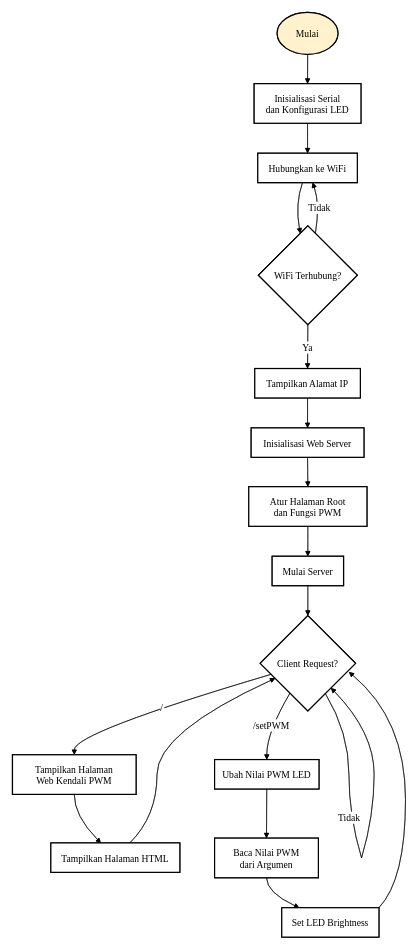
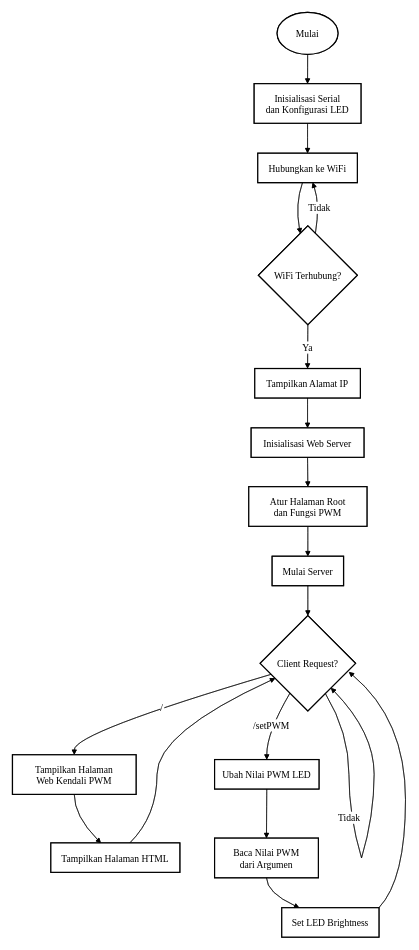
  <mxCell id="0" />
  <mxCell id="1" parent="0" />
  <mxCell id="2" value="Inisialisasi Serial &#10;dan Konfigurasi LED" style="rounded=0;arcSize=40;strokeWidth=2;fontFamily=Comic Sans MS;fontSize=16;" vertex="1" parent="1"><mxGeometry x="423" y="139" width="178" height="66" as="geometry" /></mxCell>
  <mxCell id="3" value="Hubungkan ke WiFi" style="rounded=0;arcSize=40;strokeWidth=2;fontFamily=Comic Sans MS;fontSize=16;" vertex="1" parent="1"><mxGeometry x="429" y="255" width="166" height="49" as="geometry" /></mxCell>
  <mxCell id="4" value="WiFi Terhubung?" style="rhombus;strokeWidth=2;whiteSpace=wrap;fontFamily=Comic Sans MS;fontSize=16;" vertex="1" parent="1"><mxGeometry x="430" y="376" width="165" height="165" as="geometry" /></mxCell>
  <mxCell id="5" value="Tampilkan Alamat IP" style="rounded=0;arcSize=40;strokeWidth=2;fontFamily=Comic Sans MS;fontSize=16;" vertex="1" parent="1"><mxGeometry x="424" y="614" width="176" height="49" as="geometry" /></mxCell>
  <mxCell id="6" value="Inisialisasi Web Server" style="rounded=0;arcSize=40;strokeWidth=2;fontFamily=Comic Sans MS;fontSize=16;" vertex="1" parent="1"><mxGeometry x="418" y="713" width="188" height="49" as="geometry" /></mxCell>
  <mxCell id="7" value="Atur Halaman Root &#10;dan Fungsi PWM" style="rounded=0;arcSize=40;strokeWidth=2;fontFamily=Comic Sans MS;fontSize=16;" vertex="1" parent="1"><mxGeometry x="414" y="811" width="197" height="66" as="geometry" /></mxCell>
  <mxCell id="8" value="Mulai Server" style="rounded=0;arcSize=40;strokeWidth=2;fontFamily=Comic Sans MS;fontSize=16;" vertex="1" parent="1"><mxGeometry x="453" y="927" width="119" height="49" as="geometry" /></mxCell>
  <mxCell id="9" value="Client Request?" style="rhombus;strokeWidth=2;whiteSpace=wrap;fontFamily=Comic Sans MS;fontSize=16;" vertex="1" parent="1"><mxGeometry x="433" y="1026" width="159" height="159" as="geometry" /></mxCell>
  <mxCell id="10" value="Tampilkan Halaman &#10;Web Kendali PWM" style="rounded=0;arcSize=40;strokeWidth=2;fontFamily=Comic Sans MS;fontSize=16;" vertex="1" parent="1"><mxGeometry x="20" y="1258" width="206" height="66" as="geometry" /></mxCell>
  <mxCell id="11" value="Ubah Nilai PWM LED" style="rounded=0;arcSize=40;strokeWidth=2;fontFamily=Comic Sans MS;fontSize=16;" vertex="1" parent="1"><mxGeometry x="357" y="1266" width="174" height="49" as="geometry" /></mxCell>
  <mxCell id="12" value="Tampilkan Halaman HTML" style="rounded=0;arcSize=40;strokeWidth=2;fontFamily=Comic Sans MS;fontSize=16;" vertex="1" parent="1"><mxGeometry x="84" y="1405" width="215" height="49" as="geometry" /></mxCell>
  <mxCell id="13" value="Baca Nilai PWM &#10;dari Argumen" style="rounded=0;arcSize=40;strokeWidth=2;fontFamily=Comic Sans MS;fontSize=16;" vertex="1" parent="1"><mxGeometry x="357" y="1397" width="173" height="66" as="geometry" /></mxCell>
  <mxCell id="14" value="Set LED Brightness" style="rounded=0;arcSize=40;strokeWidth=2;fontFamily=Comic Sans MS;fontSize=16;" vertex="1" parent="1"><mxGeometry x="469" y="1513" width="162" height="49" as="geometry" /></mxCell>
  <mxCell id="15" value="" style="whiteSpace=wrap;strokeWidth=2;fontFamily=Comic Sans MS;fontSize=16;" vertex="1" parent="1"><mxGeometry x="581" y="1291" as="geometry" /></mxCell>
  <mxCell id="16" value="" style="whiteSpace=wrap;strokeWidth=2;fontFamily=Comic Sans MS;fontSize=16;" vertex="1" parent="1"><mxGeometry x="602" y="1430" as="geometry" /></mxCell>
  <mxCell id="17" value="" style="curved=1;startArrow=none;endArrow=block;exitX=0.51;exitY=0.99;entryX=0.5;entryY=-0.01;rounded=0;fontFamily=Comic Sans MS;fontSize=16;" edge="1" parent="1" target="2"><mxGeometry relative="1" as="geometry"><Array as="points" /><mxPoint x="512.163" y="89" as="sourcePoint" /></mxGeometry></mxCell>
  <mxCell id="18" value="" style="curved=1;startArrow=none;endArrow=block;exitX=0.5;exitY=1;entryX=0.5;entryY=0;rounded=0;fontFamily=Comic Sans MS;fontSize=16;" edge="1" parent="1" source="2" target="3"><mxGeometry relative="1" as="geometry"><Array as="points" /></mxGeometry></mxCell>
  <mxCell id="19" value="" style="curved=1;startArrow=none;endArrow=block;exitX=0.45;exitY=0.99;entryX=0.41;entryY=0;rounded=0;fontFamily=Comic Sans MS;fontSize=16;" edge="1" parent="1" source="3" target="4"><mxGeometry relative="1" as="geometry"><Array as="points"><mxPoint x="491" y="340" /></Array></mxGeometry></mxCell>
  <mxCell id="20" value="Ya" style="curved=1;startArrow=none;endArrow=block;exitX=0.5;exitY=1;entryX=0.5;entryY=0;rounded=0;fontFamily=Comic Sans MS;fontSize=16;" edge="1" parent="1" source="4" target="5"><mxGeometry relative="1" as="geometry"><Array as="points" /></mxGeometry></mxCell>
  <mxCell id="21" value="Tidak" style="curved=1;startArrow=none;endArrow=block;exitX=0.59;exitY=0;entryX=0.55;entryY=0.99;rounded=0;fontFamily=Comic Sans MS;fontSize=16;" edge="1" parent="1" source="4" target="3"><mxGeometry relative="1" as="geometry"><Array as="points"><mxPoint x="533" y="340" /></Array></mxGeometry></mxCell>
  <mxCell id="22" value="" style="curved=1;startArrow=none;endArrow=block;exitX=0.5;exitY=0.99;entryX=0.5;entryY=-0.01;rounded=0;fontFamily=Comic Sans MS;fontSize=16;" edge="1" parent="1" source="5" target="6"><mxGeometry relative="1" as="geometry"><Array as="points" /></mxGeometry></mxCell>
  <mxCell id="23" value="" style="curved=1;startArrow=none;endArrow=block;exitX=0.5;exitY=0.98;entryX=0.5;entryY=0;rounded=0;fontFamily=Comic Sans MS;fontSize=16;" edge="1" parent="1" source="6" target="7"><mxGeometry relative="1" as="geometry"><Array as="points" /></mxGeometry></mxCell>
  <mxCell id="24" value="" style="curved=1;startArrow=none;endArrow=block;exitX=0.5;exitY=1.01;entryX=0.5;entryY=0.01;rounded=0;fontFamily=Comic Sans MS;fontSize=16;" edge="1" parent="1" source="7" target="8"><mxGeometry relative="1" as="geometry"><Array as="points" /></mxGeometry></mxCell>
  <mxCell id="25" value="" style="curved=1;startArrow=none;endArrow=block;exitX=0.5;exitY=1;entryX=0.5;entryY=0;rounded=0;fontFamily=Comic Sans MS;fontSize=16;" edge="1" parent="1" source="8" target="9"><mxGeometry relative="1" as="geometry"><Array as="points" /></mxGeometry></mxCell>
  <mxCell id="26" value="/" style="curved=1;startArrow=none;endArrow=block;exitX=0;exitY=0.65;entryX=0.5;entryY=-0.01;rounded=0;fontFamily=Comic Sans MS;fontSize=16;" edge="1" parent="1" source="9" target="10"><mxGeometry relative="1" as="geometry"><Array as="points"><mxPoint x="123" y="1221" /></Array></mxGeometry></mxCell>
  <mxCell id="27" value="/setPWM" style="curved=1;startArrow=none;endArrow=block;exitX=0.2;exitY=1;entryX=0.5;entryY=0.01;rounded=0;fontFamily=Comic Sans MS;fontSize=16;" edge="1" parent="1" source="9" target="11"><mxGeometry relative="1" as="geometry"><Array as="points"><mxPoint x="444" y="1221" /></Array></mxGeometry></mxCell>
  <mxCell id="28" value="" style="curved=1;startArrow=none;endArrow=none;exitX=0.79;exitY=1;entryX=-Infinity;entryY=-Infinity;rounded=0;fontFamily=Comic Sans MS;fontSize=16;" edge="1" parent="1" source="9" target="15"><mxGeometry relative="1" as="geometry"><Array as="points"><mxPoint x="581" y="1221" /></Array></mxGeometry></mxCell>
  <mxCell id="29" value="Tidak" style="curved=1;startArrow=none;endArrow=none;exitX=-Infinity;exitY=-Infinity;entryX=-Infinity;entryY=-Infinity;rounded=0;fontFamily=Comic Sans MS;fontSize=16;" edge="1" parent="1" source="15" target="16"><mxGeometry relative="1" as="geometry"><Array as="points"><mxPoint x="581" y="1360" /></Array></mxGeometry></mxCell>
  <mxCell id="30" value="" style="curved=1;startArrow=none;endArrow=block;exitX=-Infinity;exitY=-Infinity;entryX=0.97;entryY=1;rounded=0;fontFamily=Comic Sans MS;fontSize=16;" edge="1" parent="1" source="16" target="9"><mxGeometry relative="1" as="geometry"><Array as="points"><mxPoint x="623" y="1360" /><mxPoint x="623" y="1221" /></Array></mxGeometry></mxCell>
  <mxCell id="31" value="" style="curved=1;startArrow=none;endArrow=block;exitX=0.5;exitY=1;entryX=0.39;entryY=0.01;rounded=0;fontFamily=Comic Sans MS;fontSize=16;" edge="1" parent="1" source="10" target="12"><mxGeometry relative="1" as="geometry"><Array as="points"><mxPoint x="123" y="1360" /></Array></mxGeometry></mxCell>
  <mxCell id="32" value="" style="curved=1;startArrow=none;endArrow=block;exitX=0.61;exitY=0.01;entryX=0;entryY=0.73;rounded=0;fontFamily=Comic Sans MS;fontSize=16;" edge="1" parent="1" source="12" target="9"><mxGeometry relative="1" as="geometry"><Array as="points"><mxPoint x="261" y="1360" /><mxPoint x="261" y="1221" /></Array></mxGeometry></mxCell>
  <mxCell id="33" value="" style="curved=1;startArrow=none;endArrow=block;exitX=0.5;exitY=1;entryX=0.5;entryY=-0.01;rounded=0;fontFamily=Comic Sans MS;fontSize=16;" edge="1" parent="1" source="11" target="13"><mxGeometry relative="1" as="geometry"><Array as="points" /></mxGeometry></mxCell>
  <mxCell id="34" value="" style="curved=1;startArrow=none;endArrow=block;exitX=0.5;exitY=1;entryX=0.18;entryY=0;rounded=0;fontFamily=Comic Sans MS;fontSize=16;" edge="1" parent="1" source="13" target="14"><mxGeometry relative="1" as="geometry"><Array as="points"><mxPoint x="444" y="1488" /></Array></mxGeometry></mxCell>
  <mxCell id="35" value="" style="curved=1;startArrow=none;endArrow=block;exitX=1;exitY=0;entryX=1;entryY=0.92;rounded=0;fontFamily=Comic Sans MS;fontSize=16;exitDx=0;exitDy=0;" edge="1" parent="1" source="14"><mxGeometry relative="1" as="geometry"><Array as="points"><mxPoint x="675.29" y="1466.21" /><mxPoint x="675.29" y="1199.21" /></Array><mxPoint x="625.51" y="1491.21" as="sourcePoint" /><mxPoint x="580.997" y="1120.003" as="targetPoint" /></mxGeometry></mxCell>
  <mxCell id="36" value="&lt;font style=&quot;font-size: 16px;&quot;&gt;&lt;span style=&quot;font-size: 16px; text-wrap-mode: nowrap;&quot;&gt;Start&lt;/span&gt;&lt;/font&gt;" style="ellipse;whiteSpace=wrap;html=1;strokeWidth=2;fontFamily=Comic Sans MS;fontSize=16;" vertex="1" parent="1"><mxGeometry x="461.25" y="20" width="101.5" height="70" as="geometry" /></mxCell>
  <mxCell id="37" value="Inisialisasi Serial &#10;dan Konfigurasi LED" style="rounded=0;arcSize=40;strokeWidth=2;fontFamily=Comic Sans MS;fontSize=16;" vertex="1" parent="1"><mxGeometry x="423" y="139" width="178" height="66" as="geometry" /></mxCell>
  <mxCell id="38" value="Hubungkan ke WiFi" style="rounded=0;arcSize=40;strokeWidth=2;fontFamily=Comic Sans MS;fontSize=16;" vertex="1" parent="1"><mxGeometry x="429" y="255" width="166" height="49" as="geometry" /></mxCell>
  <mxCell id="39" value="WiFi Terhubung?" style="rhombus;strokeWidth=2;whiteSpace=wrap;fontFamily=Comic Sans MS;fontSize=16;" vertex="1" parent="1"><mxGeometry x="430" y="376" width="165" height="165" as="geometry" /></mxCell>
  <mxCell id="40" value="Tampilkan Alamat IP" style="rounded=0;arcSize=40;strokeWidth=2;fontFamily=Comic Sans MS;fontSize=16;" vertex="1" parent="1"><mxGeometry x="424" y="614" width="176" height="49" as="geometry" /></mxCell>
  <mxCell id="41" value="Inisialisasi Web Server" style="rounded=0;arcSize=40;strokeWidth=2;fontFamily=Comic Sans MS;fontSize=16;" vertex="1" parent="1"><mxGeometry x="418" y="713" width="188" height="49" as="geometry" /></mxCell>
  <mxCell id="42" value="Atur Halaman Root &#10;dan Fungsi PWM" style="rounded=0;arcSize=40;strokeWidth=2;fontFamily=Comic Sans MS;fontSize=16;" vertex="1" parent="1"><mxGeometry x="414" y="811" width="197" height="66" as="geometry" /></mxCell>
  <mxCell id="43" value="Mulai Server" style="rounded=0;arcSize=40;strokeWidth=2;fontFamily=Comic Sans MS;fontSize=16;" vertex="1" parent="1"><mxGeometry x="453" y="927" width="119" height="49" as="geometry" /></mxCell>
  <mxCell id="44" value="Client Request?" style="rhombus;strokeWidth=2;whiteSpace=wrap;fontFamily=Comic Sans MS;fontSize=16;" vertex="1" parent="1"><mxGeometry x="433" y="1026" width="159" height="159" as="geometry" /></mxCell>
  <mxCell id="45" value="Tampilkan Halaman &#10;Web Kendali PWM" style="rounded=0;arcSize=40;strokeWidth=2;fontFamily=Comic Sans MS;fontSize=16;" vertex="1" parent="1"><mxGeometry x="20" y="1258" width="206" height="66" as="geometry" /></mxCell>
  <mxCell id="46" value="Ubah Nilai PWM LED" style="rounded=0;arcSize=40;strokeWidth=2;fontFamily=Comic Sans MS;fontSize=16;" vertex="1" parent="1"><mxGeometry x="357" y="1266" width="174" height="49" as="geometry" /></mxCell>
  <mxCell id="47" value="Tampilkan Halaman HTML" style="rounded=0;arcSize=40;strokeWidth=2;fontFamily=Comic Sans MS;fontSize=16;" vertex="1" parent="1"><mxGeometry x="84" y="1405" width="215" height="49" as="geometry" /></mxCell>
  <mxCell id="48" value="Baca Nilai PWM &#10;dari Argumen" style="rounded=0;arcSize=40;strokeWidth=2;fontFamily=Comic Sans MS;fontSize=16;" vertex="1" parent="1"><mxGeometry x="357" y="1397" width="173" height="66" as="geometry" /></mxCell>
  <mxCell id="49" value="Set LED Brightness" style="rounded=0;arcSize=40;strokeWidth=2;fontFamily=Comic Sans MS;fontSize=16;" vertex="1" parent="1"><mxGeometry x="469" y="1513" width="162" height="49" as="geometry" /></mxCell>
  <mxCell id="50" value="" style="whiteSpace=wrap;strokeWidth=2;fontFamily=Comic Sans MS;fontSize=16;" vertex="1" parent="1"><mxGeometry x="581" y="1291" as="geometry" /></mxCell>
  <mxCell id="51" value="" style="whiteSpace=wrap;strokeWidth=2;fontFamily=Comic Sans MS;fontSize=16;" vertex="1" parent="1"><mxGeometry x="602" y="1430" as="geometry" /></mxCell>
  <mxCell id="52" value="" style="curved=1;startArrow=none;endArrow=block;exitX=0.51;exitY=0.99;entryX=0.5;entryY=-0.01;rounded=0;fontFamily=Comic Sans MS;fontSize=16;" edge="1" parent="1" target="37"><mxGeometry relative="1" as="geometry"><Array as="points" /><mxPoint x="512.163" y="89" as="sourcePoint" /></mxGeometry></mxCell>
  <mxCell id="53" value="" style="curved=1;startArrow=none;endArrow=block;exitX=0.5;exitY=1;entryX=0.5;entryY=0;rounded=0;fontFamily=Comic Sans MS;fontSize=16;" edge="1" parent="1" source="37" target="38"><mxGeometry relative="1" as="geometry"><Array as="points" /></mxGeometry></mxCell>
  <mxCell id="54" value="" style="curved=1;startArrow=none;endArrow=block;exitX=0.45;exitY=0.99;entryX=0.41;entryY=0;rounded=0;fontFamily=Comic Sans MS;fontSize=16;" edge="1" parent="1" source="38" target="39"><mxGeometry relative="1" as="geometry"><Array as="points"><mxPoint x="491" y="340" /></Array></mxGeometry></mxCell>
  <mxCell id="55" value="Ya" style="curved=1;startArrow=none;endArrow=block;exitX=0.5;exitY=1;entryX=0.5;entryY=0;rounded=0;fontFamily=Comic Sans MS;fontSize=16;" edge="1" parent="1" source="39" target="40"><mxGeometry relative="1" as="geometry"><Array as="points" /></mxGeometry></mxCell>
  <mxCell id="56" value="Tidak" style="curved=1;startArrow=none;endArrow=block;exitX=0.59;exitY=0;entryX=0.55;entryY=0.99;rounded=0;fontFamily=Comic Sans MS;fontSize=16;" edge="1" parent="1" source="39" target="38"><mxGeometry relative="1" as="geometry"><Array as="points"><mxPoint x="533" y="340" /></Array></mxGeometry></mxCell>
  <mxCell id="57" value="" style="curved=1;startArrow=none;endArrow=block;exitX=0.5;exitY=0.99;entryX=0.5;entryY=-0.01;rounded=0;fontFamily=Comic Sans MS;fontSize=16;" edge="1" parent="1" source="40" target="41"><mxGeometry relative="1" as="geometry"><Array as="points" /></mxGeometry></mxCell>
  <mxCell id="58" value="" style="curved=1;startArrow=none;endArrow=block;exitX=0.5;exitY=0.98;entryX=0.5;entryY=0;rounded=0;fontFamily=Comic Sans MS;fontSize=16;" edge="1" parent="1" source="41" target="42"><mxGeometry relative="1" as="geometry"><Array as="points" /></mxGeometry></mxCell>
  <mxCell id="59" value="" style="curved=1;startArrow=none;endArrow=block;exitX=0.5;exitY=1.01;entryX=0.5;entryY=0.01;rounded=0;fontFamily=Comic Sans MS;fontSize=16;" edge="1" parent="1" source="42" target="43"><mxGeometry relative="1" as="geometry"><Array as="points" /></mxGeometry></mxCell>
  <mxCell id="60" value="" style="curved=1;startArrow=none;endArrow=block;exitX=0.5;exitY=1;entryX=0.5;entryY=0;rounded=0;fontFamily=Comic Sans MS;fontSize=16;" edge="1" parent="1" source="43" target="44"><mxGeometry relative="1" as="geometry"><Array as="points" /></mxGeometry></mxCell>
  <mxCell id="61" value="/" style="curved=1;startArrow=none;endArrow=block;exitX=0;exitY=0.65;entryX=0.5;entryY=-0.01;rounded=0;fontFamily=Comic Sans MS;fontSize=16;" edge="1" parent="1" source="44" target="45"><mxGeometry relative="1" as="geometry"><Array as="points"><mxPoint x="123" y="1221" /></Array></mxGeometry></mxCell>
  <mxCell id="62" value="/setPWM" style="curved=1;startArrow=none;endArrow=block;exitX=0.2;exitY=1;entryX=0.5;entryY=0.01;rounded=0;fontFamily=Comic Sans MS;fontSize=16;" edge="1" parent="1" source="44" target="46"><mxGeometry relative="1" as="geometry"><Array as="points"><mxPoint x="444" y="1221" /></Array></mxGeometry></mxCell>
  <mxCell id="63" value="" style="curved=1;startArrow=none;endArrow=none;exitX=0.79;exitY=1;entryX=-Infinity;entryY=-Infinity;rounded=0;fontFamily=Comic Sans MS;fontSize=16;" edge="1" parent="1" source="44" target="50"><mxGeometry relative="1" as="geometry"><Array as="points"><mxPoint x="581" y="1221" /></Array></mxGeometry></mxCell>
  <mxCell id="64" value="Tidak" style="curved=1;startArrow=none;endArrow=none;exitX=-Infinity;exitY=-Infinity;entryX=-Infinity;entryY=-Infinity;rounded=0;fontFamily=Comic Sans MS;fontSize=16;" edge="1" parent="1" source="50" target="51"><mxGeometry relative="1" as="geometry"><Array as="points"><mxPoint x="581" y="1360" /></Array></mxGeometry></mxCell>
  <mxCell id="65" value="" style="curved=1;startArrow=none;endArrow=block;exitX=-Infinity;exitY=-Infinity;entryX=0.97;entryY=1;rounded=0;fontFamily=Comic Sans MS;fontSize=16;" edge="1" parent="1" source="51" target="44"><mxGeometry relative="1" as="geometry"><Array as="points"><mxPoint x="623" y="1360" /><mxPoint x="623" y="1221" /></Array></mxGeometry></mxCell>
  <mxCell id="66" value="" style="curved=1;startArrow=none;endArrow=block;exitX=0.5;exitY=1;entryX=0.39;entryY=0.01;rounded=0;fontFamily=Comic Sans MS;fontSize=16;" edge="1" parent="1" source="45" target="47"><mxGeometry relative="1" as="geometry"><Array as="points"><mxPoint x="123" y="1360" /></Array></mxGeometry></mxCell>
  <mxCell id="67" value="" style="curved=1;startArrow=none;endArrow=block;exitX=0.61;exitY=0.01;entryX=0;entryY=0.73;rounded=0;fontFamily=Comic Sans MS;fontSize=16;" edge="1" parent="1" source="47" target="44"><mxGeometry relative="1" as="geometry"><Array as="points"><mxPoint x="261" y="1360" /><mxPoint x="261" y="1221" /></Array></mxGeometry></mxCell>
  <mxCell id="68" value="" style="curved=1;startArrow=none;endArrow=block;exitX=0.5;exitY=1;entryX=0.5;entryY=-0.01;rounded=0;fontFamily=Comic Sans MS;fontSize=16;" edge="1" parent="1" source="46" target="48"><mxGeometry relative="1" as="geometry"><Array as="points" /></mxGeometry></mxCell>
  <mxCell id="69" value="" style="curved=1;startArrow=none;endArrow=block;exitX=0.5;exitY=1;entryX=0.18;entryY=0;rounded=0;fontFamily=Comic Sans MS;fontSize=16;" edge="1" parent="1" source="48" target="49"><mxGeometry relative="1" as="geometry"><Array as="points"><mxPoint x="444" y="1488" /></Array></mxGeometry></mxCell>
  <mxCell id="70" value="" style="curved=1;startArrow=none;endArrow=block;exitX=1;exitY=0;entryX=1;entryY=0.92;rounded=0;fontFamily=Comic Sans MS;fontSize=16;exitDx=0;exitDy=0;" edge="1" parent="1" source="49"><mxGeometry relative="1" as="geometry"><Array as="points"><mxPoint x="675.29" y="1466.21" /><mxPoint x="675.29" y="1199.21" /></Array><mxPoint x="625.51" y="1491.21" as="sourcePoint" /><mxPoint x="580.997" y="1120.003" as="targetPoint" /></mxGeometry></mxCell>
- <mxCell id="71" value="&lt;span style=&quot;text-wrap-mode: nowrap;&quot;&gt;Mulai&lt;/span&gt;" style="ellipse;whiteSpace=wrap;html=1;strokeWidth=2;fontFamily=Comic Sans MS;fontSize=16;fillColor=#fff2cc;" vertex="1" parent="1"><mxGeometry x="461.25" y="20" width="101.5" height="70" as="geometry" /></mxCell>
+ <mxCell id="71" value="&lt;span style=&quot;text-wrap-mode: nowrap;&quot;&gt;Mulai&lt;/span&gt;" style="ellipse;whiteSpace=wrap;html=1;strokeWidth=2;fontFamily=Comic Sans MS;fontSize=16;" vertex="1" parent="1"><mxGeometry x="461.25" y="20" width="101.5" height="70" as="geometry" /></mxCell>
